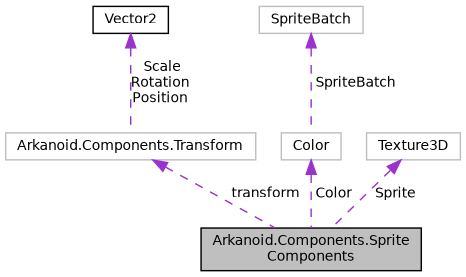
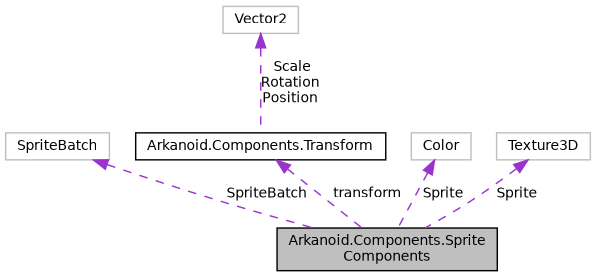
  digraph {
    node [color=grey75 fillcolor=white fontname=Helvetica fontsize=10 shape=record style=filled]
    edge [color=darkorchid3 dir=back fontname=Helvetica fontsize=10 labelfontname=Helvetica labelfontsize=10 style=dashed]
    n1 [color=black fillcolor=grey75 fontcolor=black height=0.2 label="Arkanoid.Components.Sprite\lComponents" width=0.4]
    n2 [height=0.2 label=SpriteBatch width=0.4]
-   n3 [height=0.2 label="Arkanoid.Components.Transform" width=0.4]
-   n4 [color=black height=0.2 label=Vector2 width=0.4]
+   n3 [color=black height=0.2 label="Arkanoid.Components.Transform" width=0.4]
+   n4 [height=0.2 label=Vector2 width=0.4]
    n5 [height=0.2 label=Color width=0.4]
    n6 [height=0.2 label=Texture3D width=0.4]
-   n2 -> n5 [label=" SpriteBatch"]
+   n2 -> n1 [label=" SpriteBatch"]
    n3 -> n1 [label=" transform"]
    n4 -> n3 [label=" Scale\nRotation\nPosition"]
-   n5 -> n1 [label=" Color"]
+   n5 -> n1 [label=" Sprite"]
    n6 -> n1 [label=" Sprite"]
  }
